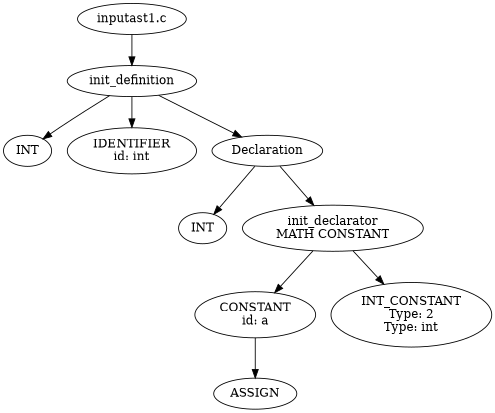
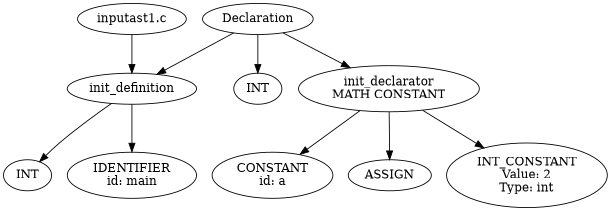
  digraph {
    n1 [label="input\ast1.c"]
    n2 [label=init_definition]
    n3 [label=INT]
-   n4 [label="IDENTIFIER\nid: int\n"]
+   n4 [label="IDENTIFIER\nid: main\n"]
    n5 [label=Declaration]
    n6 [label=INT]
    n7 [label="init_declarator\nMATH CONSTANT"]
    n8 [label="CONSTANT\nid: a\n"]
    n9 [label=ASSIGN]
-   n10 [label="INT_CONSTANT\nType: 2\nType: int"]
+   n10 [label="INT_CONSTANT\nValue: 2\nType: int"]
    n1 -> n2
    n2 -> n3
    n2 -> n4
-   n2 -> n5
+   n5 -> n2
    n5 -> n6
    n5 -> n7
    n7 -> n8
-   n8 -> n9
+   n7 -> n9
    n7 -> n10
  }
